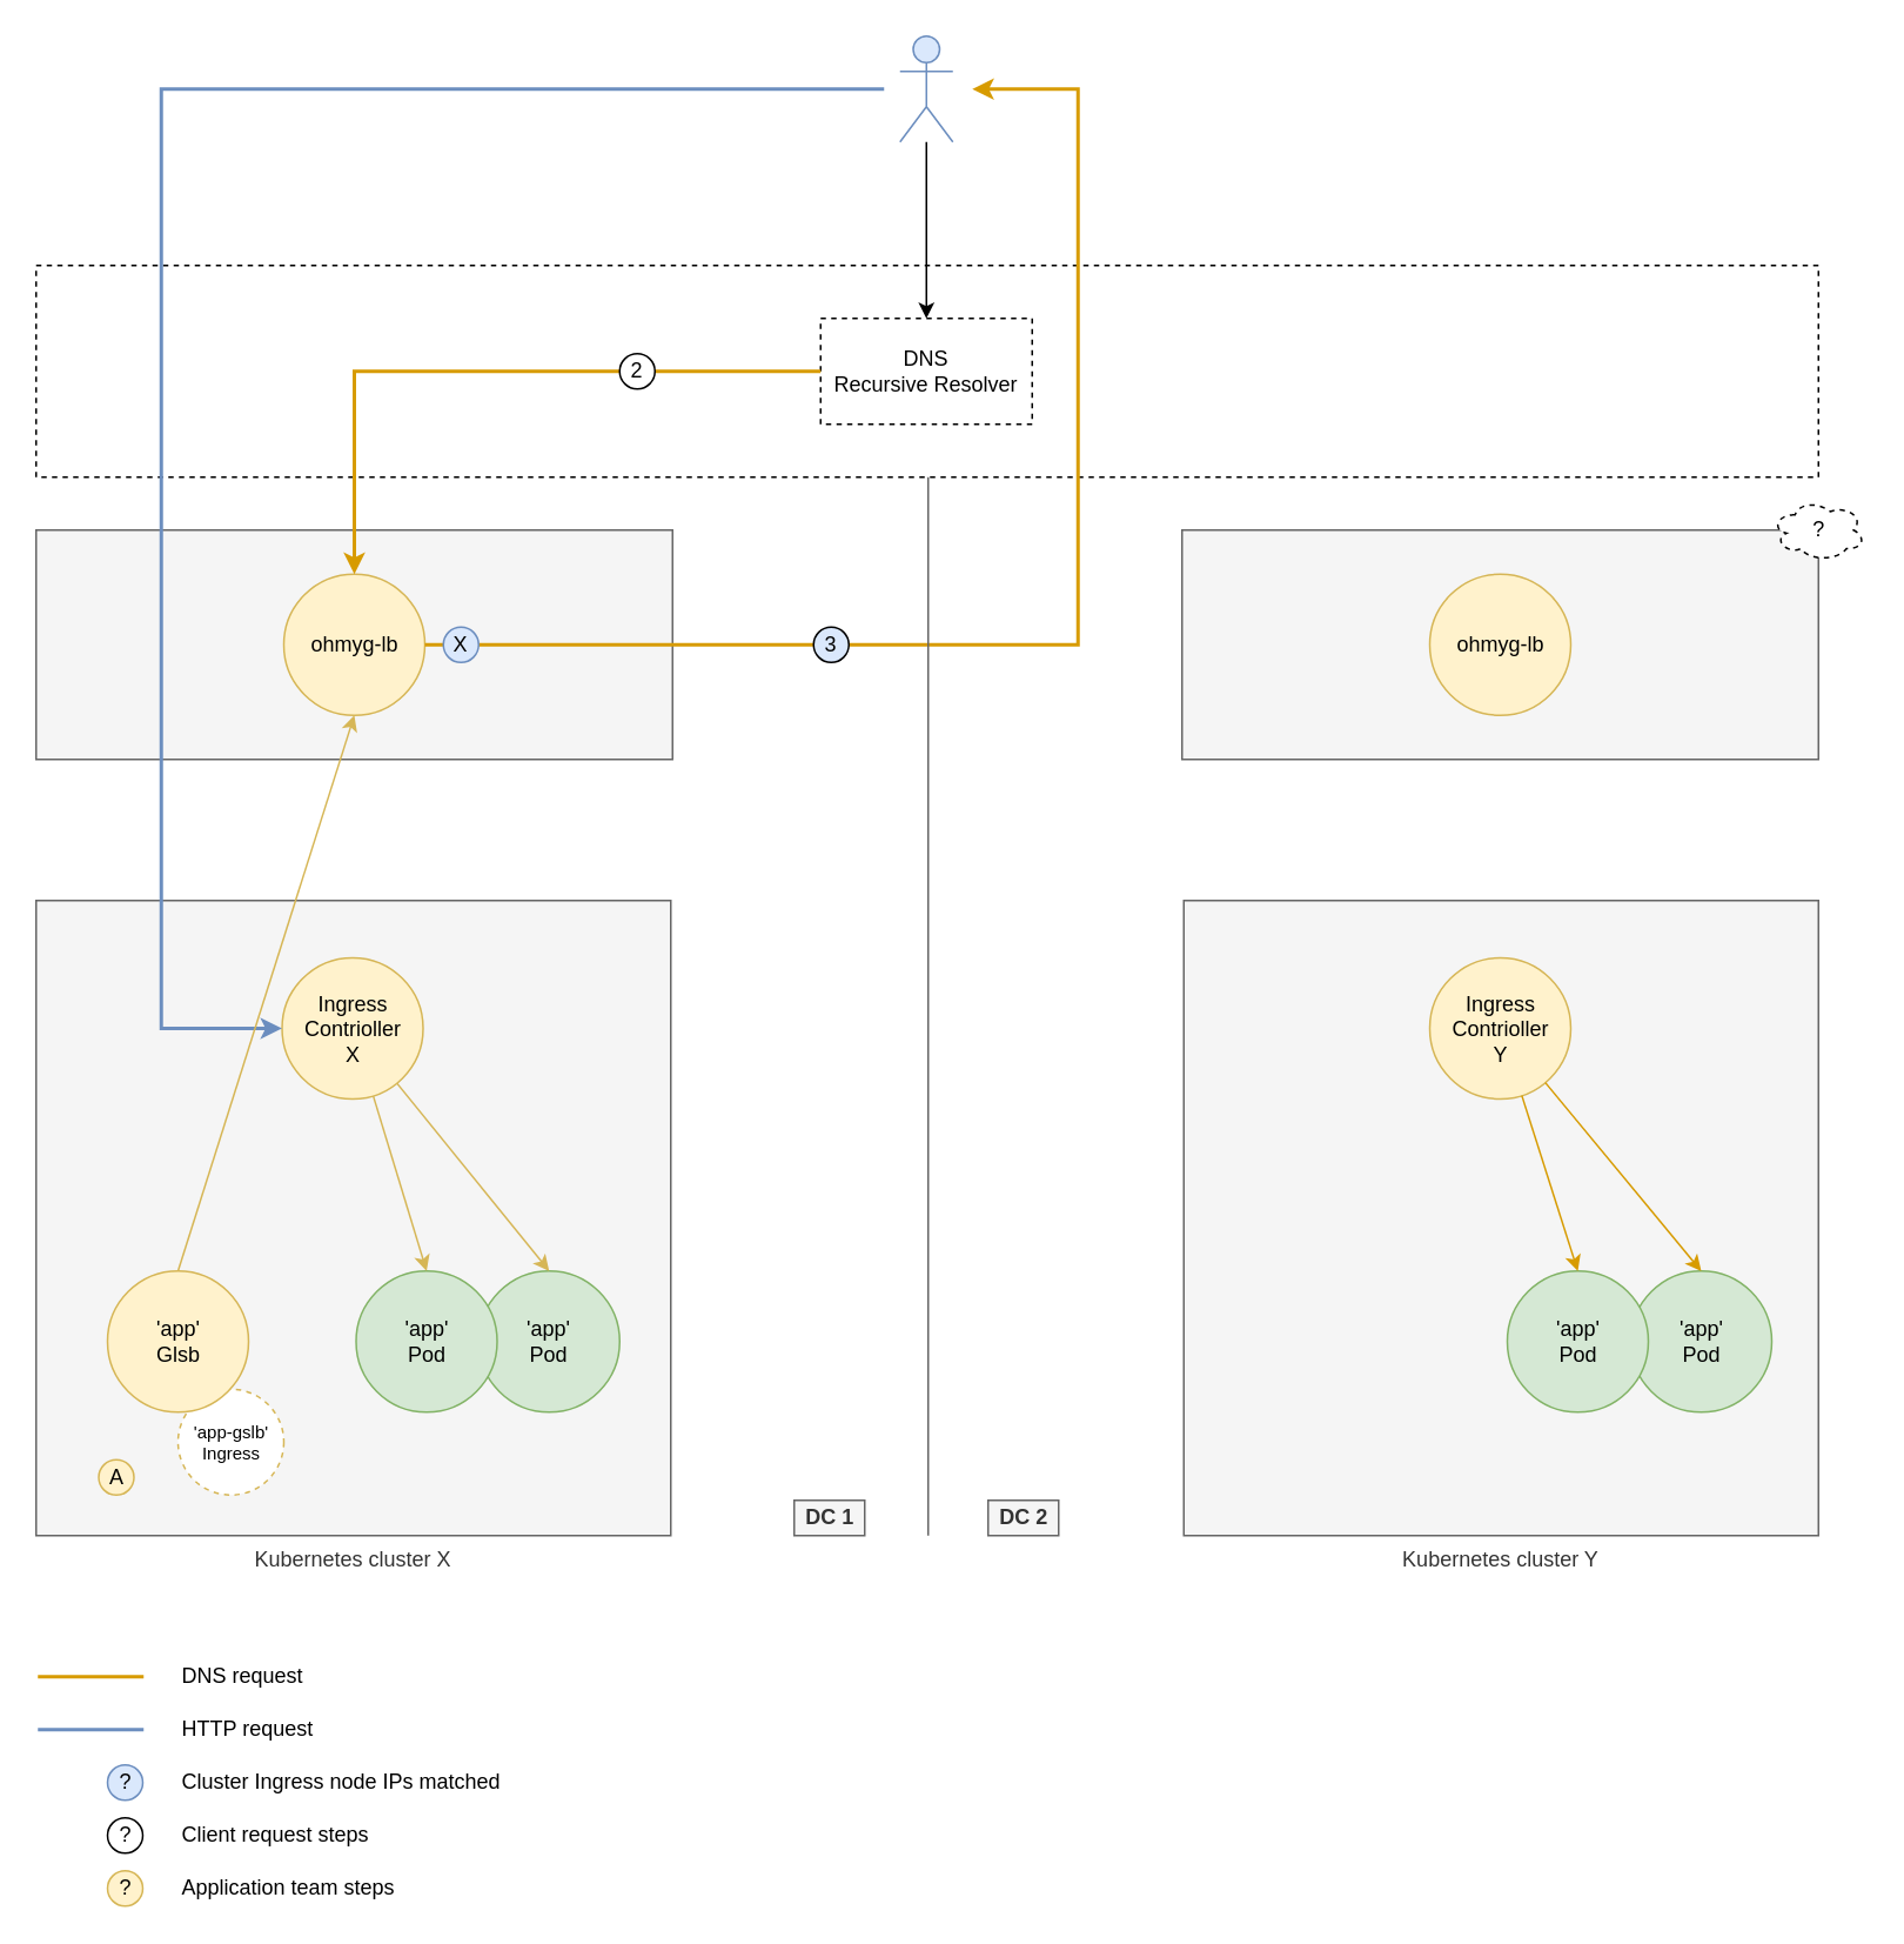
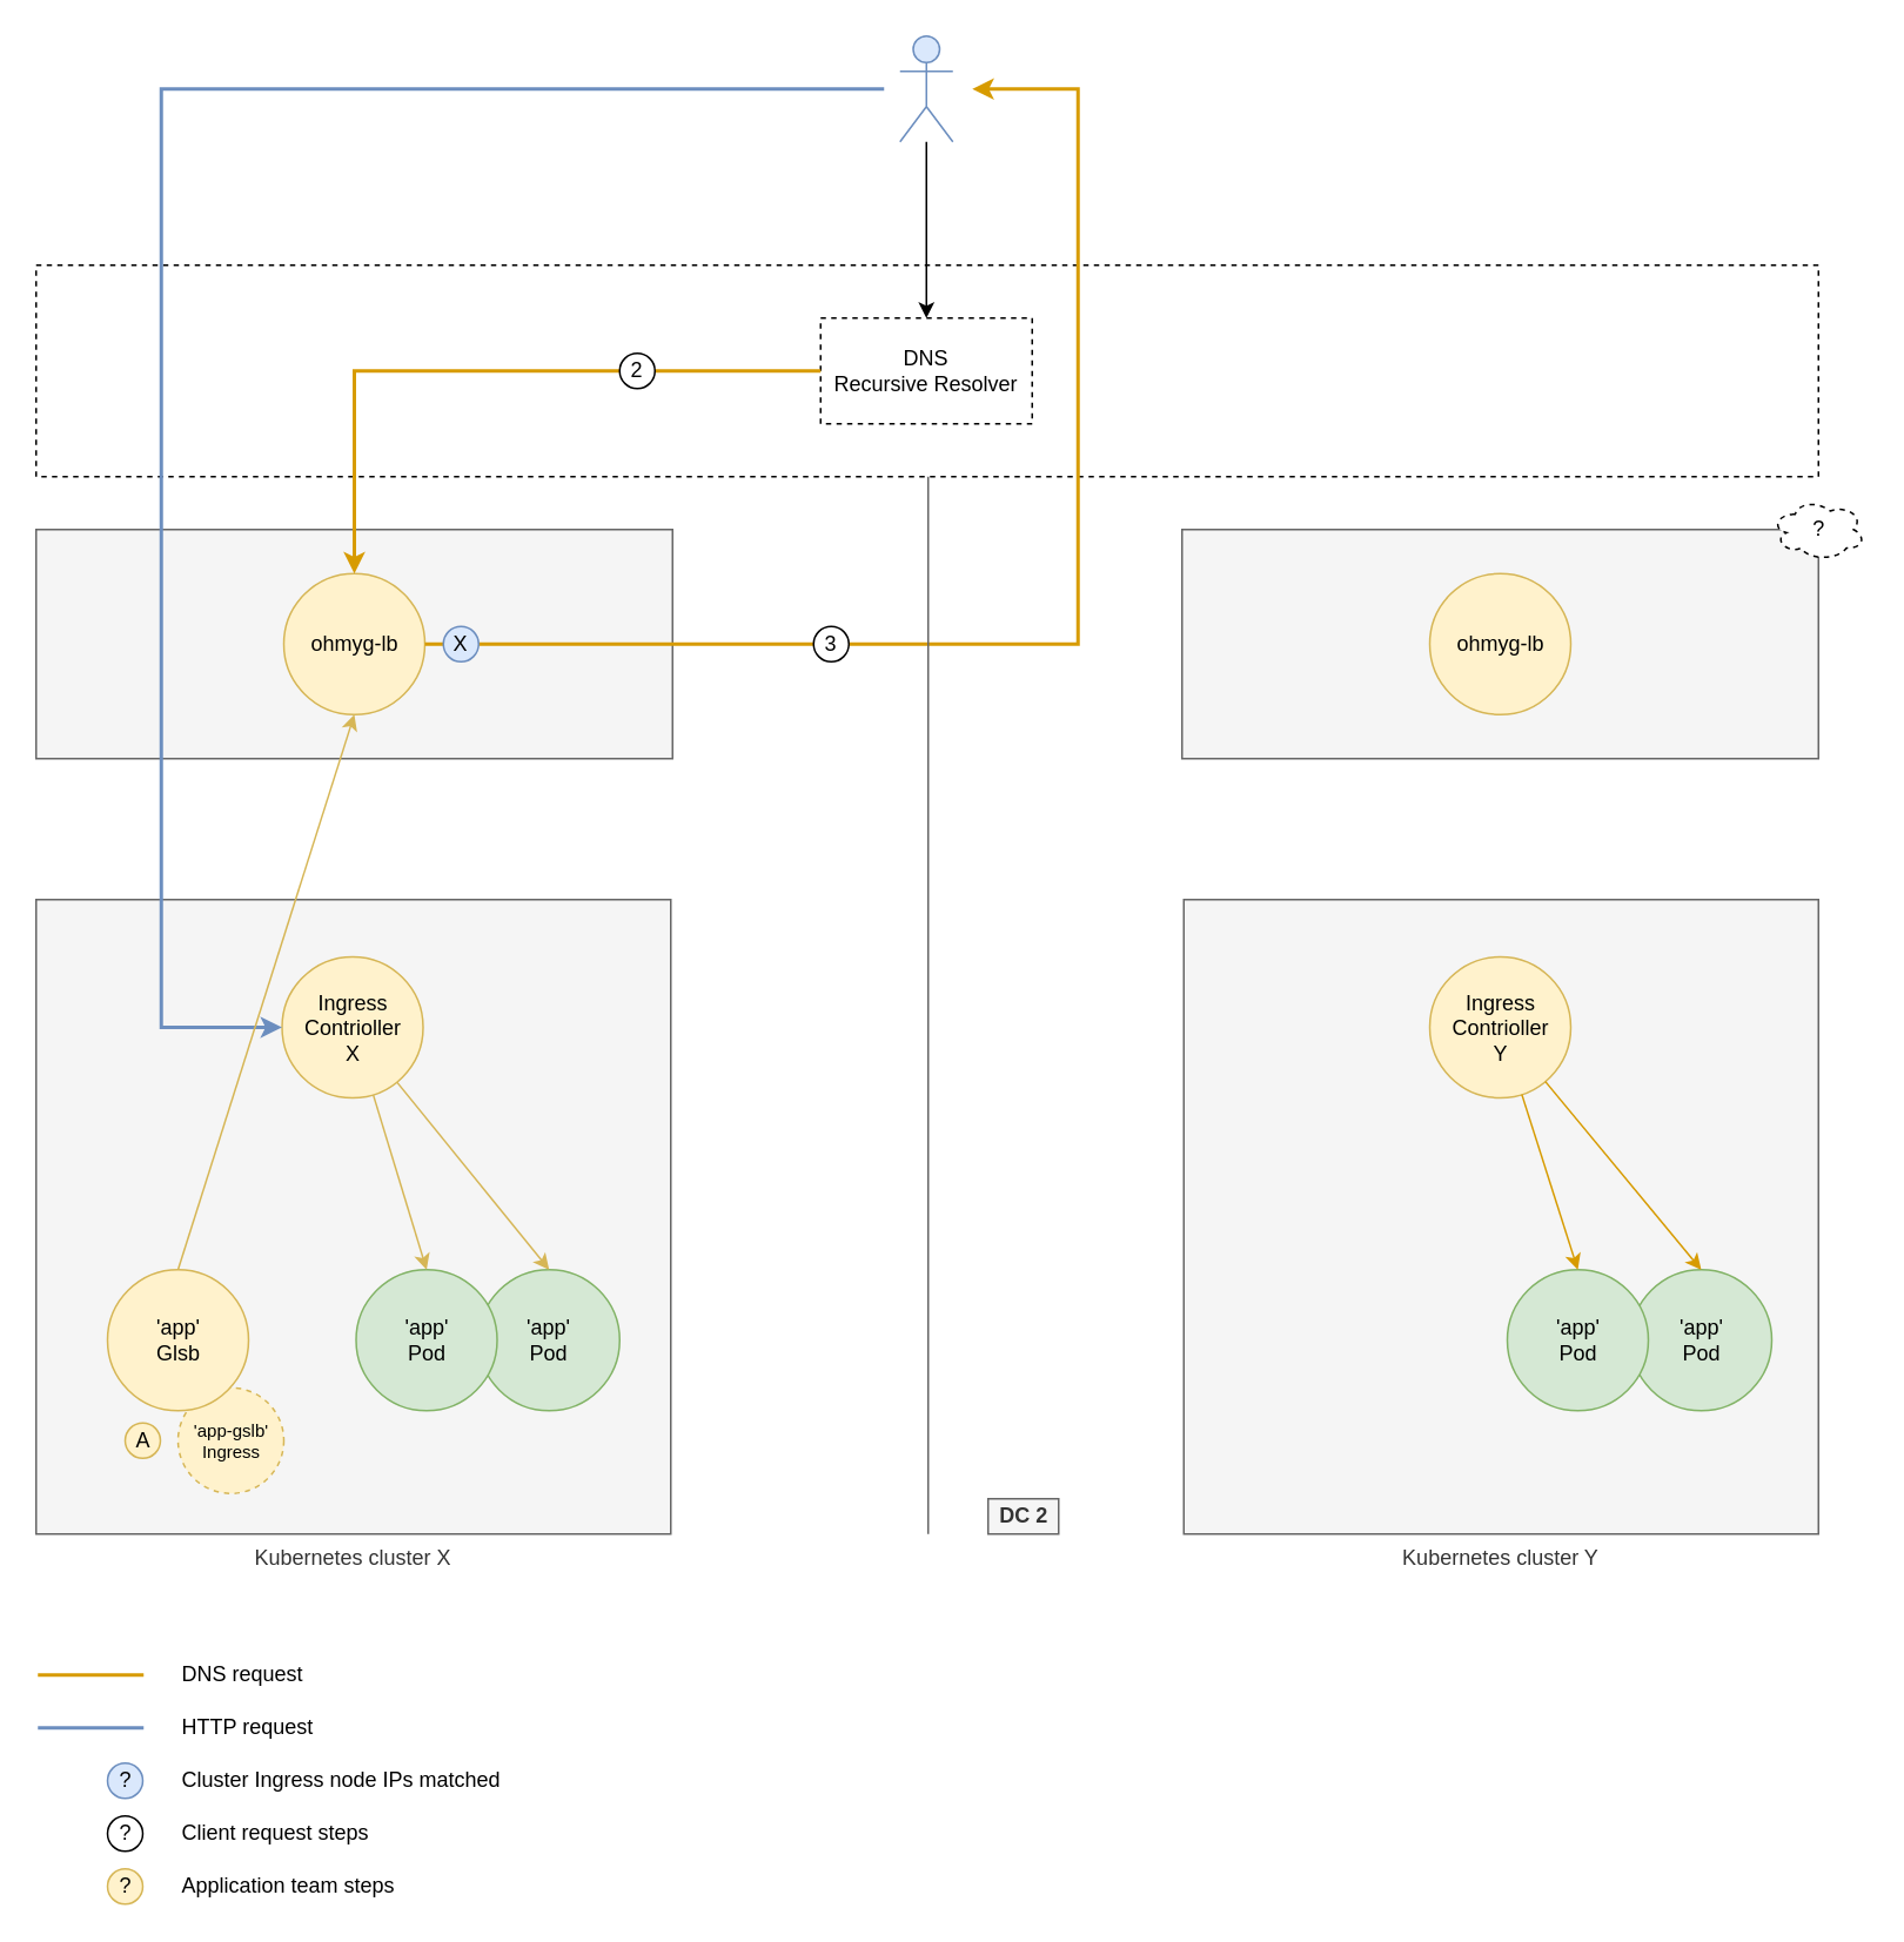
  <mxCell id="0" />
  <mxCell id="1" parent="0" />
  <mxCell id="2" value="" style="rounded=0;whiteSpace=wrap;html=1;dashed=1;" parent="1" vertex="1"><mxGeometry x="20" y="150" width="1011" height="120" as="geometry" /></mxCell>
  <mxCell id="3" style="edgeStyle=orthogonalEdgeStyle;rounded=0;orthogonalLoop=1;jettySize=auto;html=1;entryX=0.5;entryY=0;entryDx=0;entryDy=0;" parent="1" source="4" target="5" edge="1"><mxGeometry relative="1" as="geometry" /></mxCell>
  <mxCell id="4" value="" style="shape=umlActor;verticalLabelPosition=bottom;labelBackgroundColor=#ffffff;verticalAlign=top;html=1;outlineConnect=0;fillColor=#dae8fc;strokeColor=#6c8ebf;" parent="1" vertex="1"><mxGeometry x="510" y="20" width="30" height="60" as="geometry" /></mxCell>
  <mxCell id="5" value="DNS&lt;br&gt;Recursive Resolver" style="rounded=0;whiteSpace=wrap;html=1;dashed=1;" parent="1" vertex="1"><mxGeometry x="465" y="180" width="120" height="60" as="geometry" /></mxCell>
  <mxCell id="6" value="Kubernetes cluster X" style="rounded=0;whiteSpace=wrap;html=1;fillColor=#f5f5f5;strokeColor=#666666;fontColor=#333333;labelPosition=center;verticalLabelPosition=bottom;align=center;verticalAlign=top;" parent="1" vertex="1"><mxGeometry x="20" y="510" width="360" height="360" as="geometry" /></mxCell>
  <mxCell id="7" value="Ingress Contrioller&lt;br&gt;X" style="ellipse;whiteSpace=wrap;html=1;aspect=fixed;fillColor=#fff2cc;strokeColor=#d6b656;" parent="1" vertex="1"><mxGeometry x="159.5" y="542.5" width="80" height="80" as="geometry" /></mxCell>
  <mxCell id="8" value="'app'&lt;br&gt;Pod" style="ellipse;whiteSpace=wrap;html=1;aspect=fixed;fillColor=#d5e8d4;strokeColor=#82b366;" parent="1" vertex="1"><mxGeometry x="271" y="720" width="80" height="80" as="geometry" /></mxCell>
  <mxCell id="9" style="edgeStyle=none;rounded=0;orthogonalLoop=1;jettySize=auto;html=1;entryX=0.5;entryY=0;entryDx=0;entryDy=0;fillColor=#fff2cc;strokeColor=#d6b656;" parent="1" source="7" target="8" edge="1"><mxGeometry relative="1" as="geometry" /></mxCell>
  <mxCell id="10" value="'app'&lt;br&gt;Pod" style="ellipse;whiteSpace=wrap;html=1;aspect=fixed;fillColor=#d5e8d4;strokeColor=#82b366;" parent="1" vertex="1"><mxGeometry x="201.5" y="720" width="80" height="80" as="geometry" /></mxCell>
  <mxCell id="11" style="rounded=0;orthogonalLoop=1;jettySize=auto;html=1;entryX=0.5;entryY=0;entryDx=0;entryDy=0;fillColor=#fff2cc;strokeColor=#d6b656;" parent="1" source="7" target="10" edge="1"><mxGeometry relative="1" as="geometry" /></mxCell>
  <mxCell id="12" value="" style="rounded=0;whiteSpace=wrap;html=1;fillColor=#f5f5f5;strokeColor=#666666;fontColor=#333333;" parent="1" vertex="1"><mxGeometry x="20" y="300" width="361" height="130" as="geometry" /></mxCell>
  <mxCell id="13" value="ohmyg-lb" style="ellipse;whiteSpace=wrap;html=1;aspect=fixed;fillColor=#fff2cc;strokeColor=#d6b656;" parent="1" vertex="1"><mxGeometry x="160.5" y="325" width="80" height="80" as="geometry" /></mxCell>
  <mxCell id="14" style="edgeStyle=none;rounded=0;orthogonalLoop=1;jettySize=auto;html=1;exitX=1;exitY=0.5;exitDx=0;exitDy=0;dashed=1;" parent="1" source="12" target="12" edge="1"><mxGeometry relative="1" as="geometry" /></mxCell>
  <mxCell id="15" value="z" style="rounded=0;whiteSpace=wrap;html=1;fillColor=#f5f5f5;strokeColor=#666666;fontColor=#333333;" parent="1" vertex="1"><mxGeometry x="670" y="300" width="361" height="130" as="geometry" /></mxCell>
  <mxCell id="16" value="ohmyg-lb" style="ellipse;whiteSpace=wrap;html=1;aspect=fixed;fillColor=#fff2cc;strokeColor=#d6b656;" parent="1" vertex="1"><mxGeometry x="810.5" y="325" width="80" height="80" as="geometry" /></mxCell>
  <mxCell id="17" style="edgeStyle=orthogonalEdgeStyle;rounded=0;orthogonalLoop=1;jettySize=auto;html=1;entryX=0;entryY=0.5;entryDx=0;entryDy=0;fillColor=#dae8fc;strokeColor=#6c8ebf;strokeWidth=2;" parent="1" target="7" edge="1"><mxGeometry relative="1" as="geometry"><mxPoint x="501" y="50" as="sourcePoint" /><Array as="points"><mxPoint x="91" y="50" /><mxPoint x="91" y="583" /></Array></mxGeometry></mxCell>
  <mxCell id="18" style="edgeStyle=orthogonalEdgeStyle;rounded=0;orthogonalLoop=1;jettySize=auto;html=1;exitX=1;exitY=0.5;exitDx=0;exitDy=0;fillColor=#ffe6cc;strokeColor=#d79b00;strokeWidth=2;" parent="1" source="13" edge="1"><mxGeometry relative="1" as="geometry"><mxPoint x="304.999" y="365.333" as="sourcePoint" /><mxPoint x="551" y="50" as="targetPoint" /><Array as="points"><mxPoint x="611" y="365" /><mxPoint x="611" y="50" /></Array></mxGeometry></mxCell>
  <mxCell id="19" style="edgeStyle=orthogonalEdgeStyle;rounded=0;orthogonalLoop=1;jettySize=auto;html=1;entryX=0.5;entryY=0;entryDx=0;entryDy=0;fillColor=#ffe6cc;strokeColor=#d79b00;strokeWidth=2;" parent="1" source="5" target="13" edge="1"><mxGeometry relative="1" as="geometry"><mxPoint x="246" y="323" as="targetPoint" /><Array as="points"><mxPoint x="201" y="210" /></Array></mxGeometry></mxCell>
  <mxCell id="20" value="2" style="ellipse;whiteSpace=wrap;html=1;aspect=fixed;fillColor=#FFFFFF;" parent="1" vertex="1"><mxGeometry x="351" y="200" width="20" height="20" as="geometry" /></mxCell>
  <mxCell id="21" value="" style="endArrow=none;html=1;strokeWidth=1;fillColor=#f5f5f5;strokeColor=#666666;rounded=0;" parent="1" edge="1"><mxGeometry width="50" height="50" relative="1" as="geometry"><mxPoint x="526" y="870" as="sourcePoint" /><mxPoint x="526" y="270" as="targetPoint" /></mxGeometry></mxCell>
- <mxCell id="22" value="DC 1" style="text;html=1;resizable=0;points=[];autosize=1;align=center;verticalAlign=top;spacingTop=-4;fontStyle=1;fillColor=#f5f5f5;strokeColor=#666666;fontColor=#333333;" parent="1" vertex="1"><mxGeometry x="450" y="850" width="40" height="20" as="geometry" /></mxCell>
  <mxCell id="23" value="DC 2" style="text;html=1;resizable=0;points=[];autosize=1;align=center;verticalAlign=top;spacingTop=-4;fontStyle=1;fillColor=#f5f5f5;strokeColor=#666666;fontColor=#333333;" parent="1" vertex="1"><mxGeometry x="560" y="850" width="40" height="20" as="geometry" /></mxCell>
- <mxCell id="24" value="3" style="ellipse;whiteSpace=wrap;html=1;aspect=fixed;fillColor=#dae8fc;" parent="1" vertex="1"><mxGeometry x="461" y="355" width="20" height="20" as="geometry" /></mxCell>
+ <mxCell id="24" value="3" style="ellipse;whiteSpace=wrap;html=1;aspect=fixed;fillColor=#FFFFFF;" parent="1" vertex="1"><mxGeometry x="461" y="355" width="20" height="20" as="geometry" /></mxCell>
  <mxCell id="25" value="?" style="ellipse;shape=cloud;whiteSpace=wrap;html=1;dashed=1;" parent="1" vertex="1"><mxGeometry x="1004.5" y="282.5" width="53" height="35" as="geometry" /></mxCell>
- <mxCell id="26" value="A" style="ellipse;whiteSpace=wrap;html=1;aspect=fixed;fillColor=#fff2cc;strokeColor=#d6b656;" parent="1" vertex="1"><mxGeometry x="55.5" y="827" width="20" height="20" as="geometry" /></mxCell>
- <mxCell id="27" value="'app-gslb'&lt;br style=&quot;font-size: 10px;&quot;&gt;Ingress" style="ellipse;whiteSpace=wrap;html=1;aspect=fixed;fillColor=#ffffff;strokeColor=#d6b656;fontSize=10;dashed=1;" parent="1" vertex="1"><mxGeometry x="100.5" y="787" width="60" height="60" as="geometry" /></mxCell>
+ <mxCell id="26" value="A" style="ellipse;whiteSpace=wrap;html=1;aspect=fixed;fillColor=#fff2cc;strokeColor=#d6b656;" parent="1" vertex="1"><mxGeometry x="70.5" y="807" width="20" height="20" as="geometry" /></mxCell>
+ <mxCell id="27" value="'app-gslb'&lt;br style=&quot;font-size: 10px;&quot;&gt;Ingress" style="ellipse;whiteSpace=wrap;html=1;aspect=fixed;fillColor=#fff2cc;strokeColor=#d6b656;fontSize=10;dashed=1;" parent="1" vertex="1"><mxGeometry x="100.5" y="787" width="60" height="60" as="geometry" /></mxCell>
  <mxCell id="28" style="edgeStyle=none;rounded=0;orthogonalLoop=1;jettySize=auto;html=1;exitX=0.5;exitY=0;exitDx=0;exitDy=0;entryX=0.5;entryY=1;entryDx=0;entryDy=0;strokeWidth=1;fontSize=10;fillColor=#fff2cc;strokeColor=#d6b656;" parent="1" source="29" target="13" edge="1"><mxGeometry relative="1" as="geometry" /></mxCell>
  <mxCell id="29" value="'app'&lt;br&gt;Glsb" style="ellipse;whiteSpace=wrap;html=1;aspect=fixed;fillColor=#fff2cc;strokeColor=#d6b656;" parent="1" vertex="1"><mxGeometry x="60.5" y="720" width="80" height="80" as="geometry" /></mxCell>
  <mxCell id="30" value="Kubernetes cluster Y" style="rounded=0;whiteSpace=wrap;html=1;fillColor=#f5f5f5;strokeColor=#666666;fontColor=#333333;labelPosition=center;verticalLabelPosition=bottom;align=center;verticalAlign=top;" parent="1" vertex="1"><mxGeometry x="671" y="510" width="360" height="360" as="geometry" /></mxCell>
  <mxCell id="31" value="Ingress Contrioller&lt;br&gt;Y" style="ellipse;whiteSpace=wrap;html=1;aspect=fixed;fillColor=#fff2cc;strokeColor=#d6b656;" parent="1" vertex="1"><mxGeometry x="810.5" y="542.5" width="80" height="80" as="geometry" /></mxCell>
  <mxCell id="32" value="'app'&lt;br&gt;Pod" style="ellipse;whiteSpace=wrap;html=1;aspect=fixed;fillColor=#d5e8d4;strokeColor=#82b366;" parent="1" vertex="1"><mxGeometry x="924.5" y="720" width="80" height="80" as="geometry" /></mxCell>
  <mxCell id="33" style="edgeStyle=none;rounded=0;orthogonalLoop=1;jettySize=auto;html=1;entryX=0.5;entryY=0;entryDx=0;entryDy=0;fillColor=#ffe6cc;strokeColor=#d79b00;" parent="1" source="31" target="32" edge="1"><mxGeometry relative="1" as="geometry" /></mxCell>
  <mxCell id="34" value="'app'&lt;br&gt;Pod" style="ellipse;whiteSpace=wrap;html=1;aspect=fixed;fillColor=#d5e8d4;strokeColor=#82b366;" parent="1" vertex="1"><mxGeometry x="854.5" y="720" width="80" height="80" as="geometry" /></mxCell>
  <mxCell id="35" style="rounded=0;orthogonalLoop=1;jettySize=auto;html=1;entryX=0.5;entryY=0;entryDx=0;entryDy=0;fillColor=#ffe6cc;strokeColor=#d79b00;" parent="1" source="31" target="34" edge="1"><mxGeometry relative="1" as="geometry" /></mxCell>
  <mxCell id="36" value="X" style="ellipse;whiteSpace=wrap;html=1;aspect=fixed;fillColor=#dae8fc;strokeColor=#6c8ebf;" parent="1" vertex="1"><mxGeometry x="251" y="355" width="20" height="20" as="geometry" /></mxCell>
  <mxCell id="37" value="" style="group" vertex="1" connectable="0" parent="1"><mxGeometry x="21" y="970" width="201" height="20" as="geometry" /></mxCell>
  <mxCell id="38" value="" style="endArrow=none;html=1;fillColor=#dae8fc;strokeColor=#6c8ebf;strokeWidth=2;" edge="1" parent="37"><mxGeometry width="50" height="50" relative="1" as="geometry"><mxPoint y="10" as="sourcePoint" /><mxPoint x="60" y="10" as="targetPoint" /></mxGeometry></mxCell>
  <mxCell id="39" value="HTTP request" style="text;html=1;strokeColor=none;fillColor=none;align=left;verticalAlign=middle;whiteSpace=wrap;rounded=0;" vertex="1" parent="37"><mxGeometry x="80" width="121" height="20" as="geometry" /></mxCell>
  <mxCell id="40" value="" style="group" vertex="1" connectable="0" parent="1"><mxGeometry x="21" y="940" width="201" height="20" as="geometry" /></mxCell>
  <mxCell id="41" value="" style="endArrow=none;html=1;fillColor=#ffe6cc;strokeColor=#d79b00;strokeWidth=2;" edge="1" parent="40"><mxGeometry width="50" height="50" relative="1" as="geometry"><mxPoint y="10" as="sourcePoint" /><mxPoint x="60" y="10" as="targetPoint" /></mxGeometry></mxCell>
  <mxCell id="42" value="DNS request" style="text;html=1;strokeColor=none;fillColor=none;align=left;verticalAlign=middle;whiteSpace=wrap;rounded=0;" vertex="1" parent="40"><mxGeometry x="80" width="121" height="20" as="geometry" /></mxCell>
  <mxCell id="43" value="" style="group" vertex="1" connectable="0" parent="1"><mxGeometry x="60.5" y="1000" width="240.5" height="20" as="geometry" /></mxCell>
  <mxCell id="44" value="?" style="ellipse;whiteSpace=wrap;html=1;aspect=fixed;fillColor=#dae8fc;strokeColor=#6c8ebf;" vertex="1" parent="43"><mxGeometry width="20" height="20" as="geometry" /></mxCell>
  <mxCell id="45" value="Cluster Ingress node IPs matched" style="text;html=1;strokeColor=none;fillColor=none;align=left;verticalAlign=middle;whiteSpace=wrap;rounded=0;" vertex="1" parent="43"><mxGeometry x="40.5" width="200" height="20" as="geometry" /></mxCell>
  <mxCell id="46" value="" style="group" vertex="1" connectable="0" parent="1"><mxGeometry x="60.5" y="1030" width="240.5" height="20" as="geometry" /></mxCell>
  <mxCell id="47" value="?" style="ellipse;whiteSpace=wrap;html=1;aspect=fixed;fillColor=#FFFFFF;" vertex="1" parent="46"><mxGeometry width="20" height="20" as="geometry" /></mxCell>
  <mxCell id="48" value="Client request steps" style="text;html=1;strokeColor=none;fillColor=none;align=left;verticalAlign=middle;whiteSpace=wrap;rounded=0;" vertex="1" parent="46"><mxGeometry x="40.5" width="200" height="20" as="geometry" /></mxCell>
  <mxCell id="49" value="" style="group" vertex="1" connectable="0" parent="1"><mxGeometry x="60.5" y="1060" width="240.5" height="20" as="geometry" /></mxCell>
  <mxCell id="50" value="?" style="ellipse;whiteSpace=wrap;html=1;aspect=fixed;fillColor=#fff2cc;strokeColor=#d6b656;" vertex="1" parent="49"><mxGeometry width="20" height="20" as="geometry" /></mxCell>
  <mxCell id="51" value="Application team steps" style="text;html=1;strokeColor=none;fillColor=none;align=left;verticalAlign=middle;whiteSpace=wrap;rounded=0;" vertex="1" parent="49"><mxGeometry x="40.5" width="200" height="20" as="geometry" /></mxCell>
